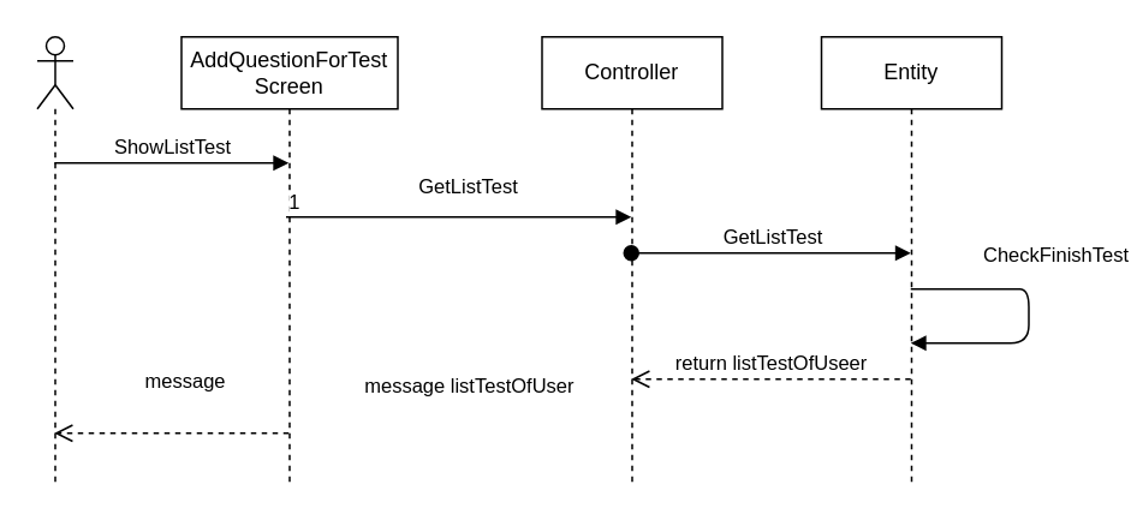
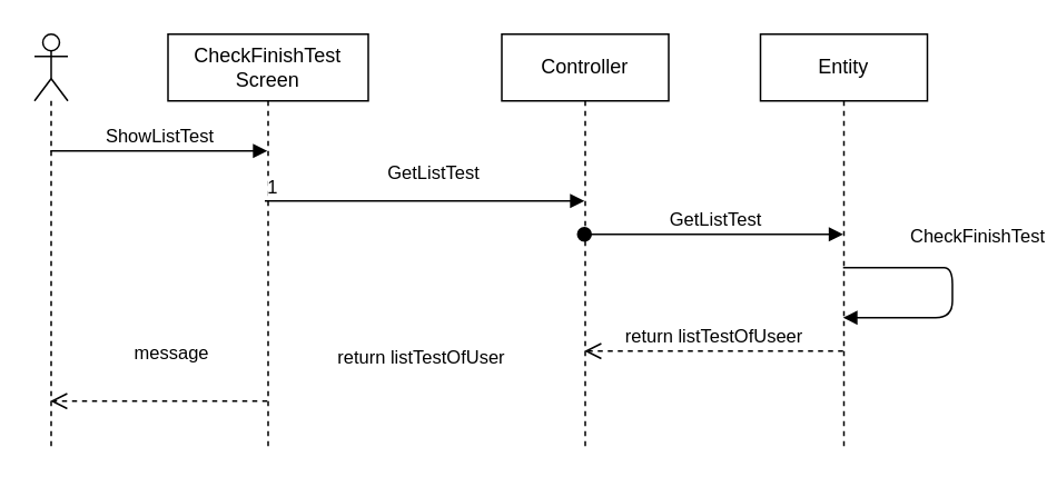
  <mxCell id="0" />
  <mxCell id="1" parent="0" />
  <mxCell id="2" value="" style="shape=umlLifeline;participant=umlActor;perimeter=lifelinePerimeter;whiteSpace=wrap;html=1;container=1;collapsible=0;recursiveResize=0;verticalAlign=top;spacingTop=36;outlineConnect=0;" vertex="1" parent="1"><mxGeometry x="20" y="20" width="20" height="250" as="geometry" /></mxCell>
- <mxCell id="3" value="AddQuestionForTest&lt;br&gt;Screen" style="shape=umlLifeline;perimeter=lifelinePerimeter;whiteSpace=wrap;html=1;container=1;collapsible=0;recursiveResize=0;outlineConnect=0;" vertex="1" parent="1"><mxGeometry x="100" y="20" width="120" height="250" as="geometry" /></mxCell>
+ <mxCell id="3" value="CheckFinishTest&lt;br&gt;Screen" style="shape=umlLifeline;perimeter=lifelinePerimeter;whiteSpace=wrap;html=1;container=1;collapsible=0;recursiveResize=0;outlineConnect=0;" vertex="1" parent="1"><mxGeometry x="100" y="20" width="120" height="250" as="geometry" /></mxCell>
  <mxCell id="4" value="Controller" style="shape=umlLifeline;perimeter=lifelinePerimeter;whiteSpace=wrap;html=1;container=1;collapsible=0;recursiveResize=0;outlineConnect=0;" vertex="1" parent="1"><mxGeometry x="300" y="20" width="100" height="250" as="geometry" /></mxCell>
  <mxCell id="5" value="Entity" style="shape=umlLifeline;perimeter=lifelinePerimeter;whiteSpace=wrap;html=1;container=1;collapsible=0;recursiveResize=0;outlineConnect=0;" vertex="1" parent="1"><mxGeometry x="455" y="20" width="100" height="250" as="geometry" /></mxCell>
  <mxCell id="6" value="ShowListTest" style="html=1;verticalAlign=bottom;endArrow=block;" edge="1" parent="1" source="2" target="3"><mxGeometry width="80" relative="1" as="geometry"><mxPoint x="90" y="190" as="sourcePoint" /><mxPoint x="350" y="200" as="targetPoint" /><Array as="points"><mxPoint x="70" y="90" /><mxPoint x="110" y="90" /></Array></mxGeometry></mxCell>
  <mxCell id="7" value="GetListTest" style="endArrow=block;endFill=1;html=1;edgeStyle=orthogonalEdgeStyle;align=left;verticalAlign=top;" edge="1" parent="1" target="4"><mxGeometry x="-0.248" y="30" relative="1" as="geometry"><mxPoint x="158" y="120" as="sourcePoint" /><mxPoint x="390" y="200" as="targetPoint" /><Array as="points"><mxPoint x="158" y="120" /></Array><mxPoint as="offset" /></mxGeometry></mxCell>
  <mxCell id="8" value="1" style="edgeLabel;resizable=0;html=1;align=left;verticalAlign=bottom;" connectable="0" vertex="1" parent="7"><mxGeometry x="-1" relative="1" as="geometry" /></mxCell>
  <mxCell id="9" value="GetListTest" style="html=1;verticalAlign=bottom;startArrow=oval;startFill=1;endArrow=block;startSize=8;" edge="1" parent="1" source="4" target="5"><mxGeometry width="60" relative="1" as="geometry"><mxPoint x="350" y="200" as="sourcePoint" /><mxPoint x="340" y="200" as="targetPoint" /><Array as="points"><mxPoint x="430" y="140" /></Array></mxGeometry></mxCell>
  <mxCell id="10" value="CheckFinishTest" style="html=1;verticalAlign=bottom;endArrow=block;" edge="1" parent="1" source="5" target="5"><mxGeometry x="-0.27" y="22" width="80" relative="1" as="geometry"><mxPoint x="270" y="200" as="sourcePoint" /><mxPoint x="350" y="200" as="targetPoint" /><Array as="points"><mxPoint x="550" y="160" /><mxPoint x="570" y="160" /><mxPoint x="570" y="190" /><mxPoint x="550" y="190" /></Array><mxPoint x="21" y="12" as="offset" /></mxGeometry></mxCell>
  <mxCell id="11" value="return listTestOfUseer" style="html=1;verticalAlign=bottom;endArrow=open;dashed=1;endSize=8;" edge="1" parent="1" source="5" target="4"><mxGeometry relative="1" as="geometry"><mxPoint x="350" y="200" as="sourcePoint" /><mxPoint x="270" y="200" as="targetPoint" /><Array as="points"><mxPoint x="430" y="210" /></Array></mxGeometry></mxCell>
- <mxCell id="12" value="&lt;span style=&quot;color: rgb(0 , 0 , 0) ; font-family: &amp;#34;helvetica&amp;#34; ; font-size: 11px ; font-style: normal ; font-weight: 400 ; letter-spacing: normal ; text-align: center ; text-indent: 0px ; text-transform: none ; word-spacing: 0px ; background-color: rgb(255 , 255 , 255) ; display: inline ; float: none&quot;&gt;message listTestOfUser&lt;/span&gt;" style="text;whiteSpace=wrap;html=1;" vertex="1" parent="1"><mxGeometry x="200" y="200" width="160" height="30" as="geometry" /></mxCell>
+ <mxCell id="12" value="&lt;span style=&quot;color: rgb(0 , 0 , 0) ; font-family: &amp;#34;helvetica&amp;#34; ; font-size: 11px ; font-style: normal ; font-weight: 400 ; letter-spacing: normal ; text-align: center ; text-indent: 0px ; text-transform: none ; word-spacing: 0px ; background-color: rgb(255 , 255 , 255) ; display: inline ; float: none&quot;&gt;return listTestOfUser&lt;/span&gt;" style="text;whiteSpace=wrap;html=1;" vertex="1" parent="1"><mxGeometry x="200" y="200" width="160" height="30" as="geometry" /></mxCell>
  <mxCell id="13" value="message" style="html=1;verticalAlign=bottom;endArrow=open;dashed=1;endSize=8;" edge="1" parent="1" source="3" target="2"><mxGeometry x="-0.085" y="-20" relative="1" as="geometry"><mxPoint x="350" y="200" as="sourcePoint" /><mxPoint x="270" y="200" as="targetPoint" /><Array as="points"><mxPoint x="120" y="240" /></Array><mxPoint x="1" as="offset" /></mxGeometry></mxCell>
